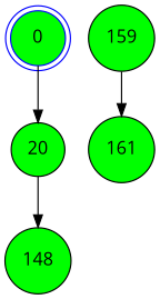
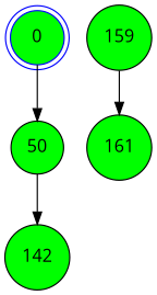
  digraph {
    fontname="Open Sans"
    rankdir=TB
    node [fillcolor=green fontcolor=black fontname="Open Sans" shape=circle style=filled]
    edge [fontname="Open Sans"]
    0 [color=blue shape=doublecircle]
-   20
-   148
+   20 [label=50]
+   148 [label=142]
    n4 [label=161]
    159
    0 -> 20
    20 -> 148
    159 -> n4
  }
